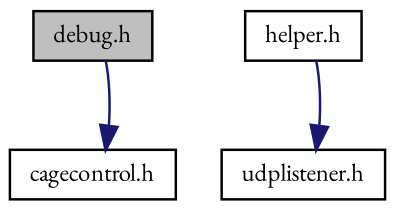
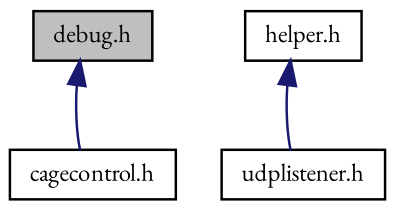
  digraph {
    fontname="EB Garamond"
    node [color=black fillcolor=white fontname="EB Garamond" fontsize=10 shape=record style=filled]
    edge [color=midnightblue dir=back fontname="EB Garamond" fontsize=10 labelfontname=Helvetica labelfontsize=10 style=solid]
    n1 [fillcolor=grey75 fontcolor=black height=0.2 label="debug.h" width=0.4]
    n2 [height=0.2 label="cagecontrol.h" width=0.4]
    n3 [height=0.2 label="helper.h" width=0.4]
    n4 [height=0.2 label="udplistener.h" width=0.4]
-   n2 -> n1
-   n4 -> n3
+   n1 -> n2
+   n3 -> n4
  }
